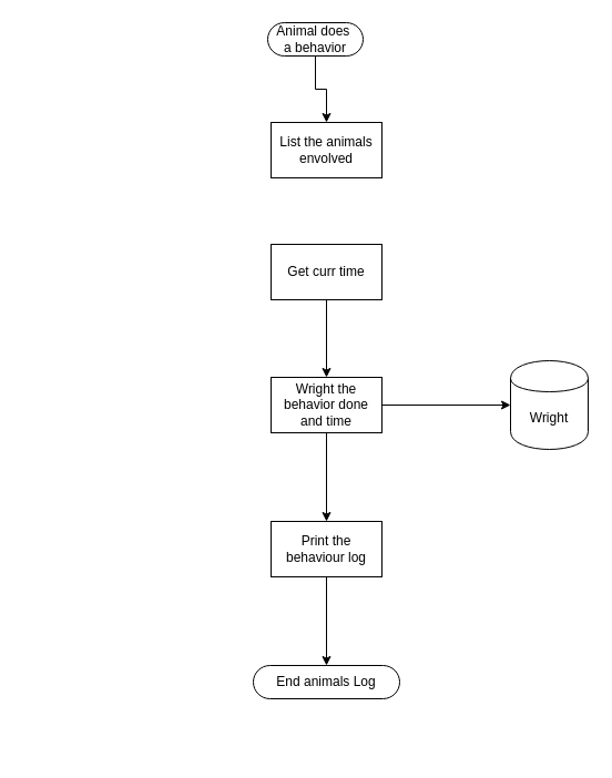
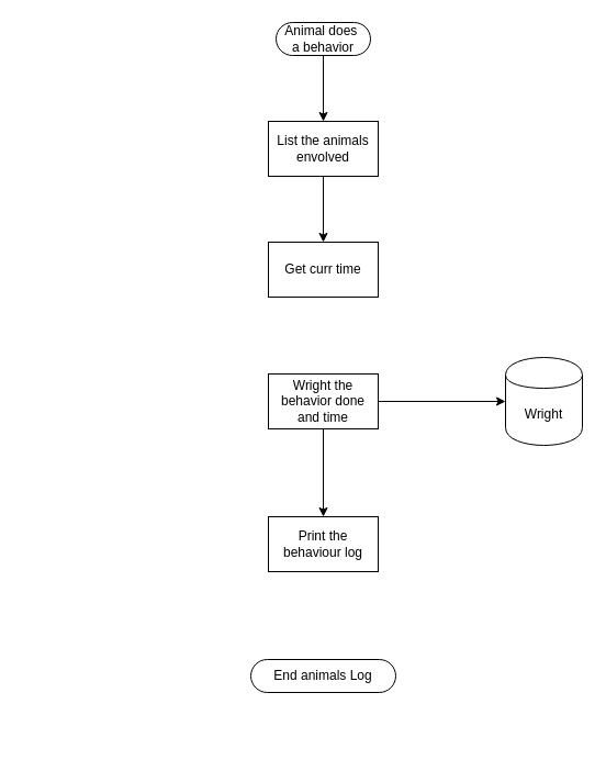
  <mxCell id="0" />
  <mxCell id="1" parent="0" />
  <mxCell id="2" style="edgeStyle=orthogonalEdgeStyle;rounded=0;orthogonalLoop=1;jettySize=auto;html=1;entryX=0.5;entryY=0.5;entryDx=0;entryDy=-15;entryPerimeter=0;" parent="1" edge="1"><mxGeometry relative="1" as="geometry"><mxPoint x="294" y="500" as="targetPoint" /></mxGeometry></mxCell>
  <mxCell id="3" style="edgeStyle=orthogonalEdgeStyle;rounded=0;orthogonalLoop=1;jettySize=auto;html=1;" edge="1" parent="1"><mxGeometry relative="1" as="geometry"><mxPoint x="20" y="680" as="sourcePoint" /></mxGeometry></mxCell>
  <mxCell id="4" style="edgeStyle=orthogonalEdgeStyle;rounded=0;orthogonalLoop=1;jettySize=auto;html=1;" edge="1" parent="1" source="5" target="7"><mxGeometry relative="1" as="geometry" /></mxCell>
- <mxCell id="5" value="&lt;div&gt;Animal does&amp;nbsp;&lt;/div&gt;&lt;div&gt;a behavior&lt;/div&gt;" style="html=1;dashed=0;whiteSpace=wrap;shape=mxgraph.dfd.start" vertex="1" parent="1"><mxGeometry x="241" y="20" width="86" height="30" as="geometry" /></mxCell>
+ <mxCell id="5" value="&lt;div&gt;Animal does&amp;nbsp;&lt;/div&gt;&lt;div&gt;a behavior&lt;/div&gt;" style="html=1;dashed=0;whiteSpace=wrap;shape=mxgraph.dfd.start" vertex="1" parent="1"><mxGeometry x="251" y="20" width="86" height="30" as="geometry" /></mxCell>
+ <mxCell id="6" style="edgeStyle=orthogonalEdgeStyle;rounded=0;orthogonalLoop=1;jettySize=auto;html=1;entryX=0.5;entryY=0;entryDx=0;entryDy=0;" edge="1" parent="1" source="7" target="14"><mxGeometry relative="1" as="geometry" /></mxCell>
  <mxCell id="7" value="List the animals envolved" style="html=1;dashed=0;whiteSpace=wrap;" vertex="1" parent="1"><mxGeometry x="244" y="110" width="100" height="50" as="geometry" /></mxCell>
  <mxCell id="8" style="edgeStyle=orthogonalEdgeStyle;rounded=0;orthogonalLoop=1;jettySize=auto;html=1;" edge="1" parent="1" source="10" target="11"><mxGeometry relative="1" as="geometry" /></mxCell>
  <mxCell id="9" style="edgeStyle=orthogonalEdgeStyle;rounded=0;orthogonalLoop=1;jettySize=auto;html=1;" edge="1" parent="1" source="10" target="12"><mxGeometry relative="1" as="geometry" /></mxCell>
  <mxCell id="10" value="Wright the behavior done and time" style="html=1;dashed=0;whiteSpace=wrap;" vertex="1" parent="1"><mxGeometry x="244" y="340" width="100" height="50" as="geometry" /></mxCell>
  <mxCell id="11" value="Wright" style="shape=cylinder;whiteSpace=wrap;html=1;boundedLbl=1;backgroundOutline=1;" vertex="1" parent="1"><mxGeometry x="460" y="325" width="70" height="80" as="geometry" /></mxCell>
  <mxCell id="12" value="Print the behaviour log" style="html=1;dashed=0;whiteSpace=wrap;" vertex="1" parent="1"><mxGeometry x="244" y="470" width="100" height="50" as="geometry" /></mxCell>
- <mxCell id="13" style="edgeStyle=orthogonalEdgeStyle;rounded=0;orthogonalLoop=1;jettySize=auto;html=1;" edge="1" parent="1" source="14" target="10"><mxGeometry relative="1" as="geometry" /></mxCell>
  <mxCell id="14" value="Get curr time" style="html=1;dashed=0;whiteSpace=wrap;" vertex="1" parent="1"><mxGeometry x="244" y="220" width="100" height="50" as="geometry" /></mxCell>
  <mxCell id="15" value="End animals Log" style="html=1;dashed=0;whiteSpace=wrap;shape=mxgraph.dfd.start" vertex="1" parent="1"><mxGeometry x="228" y="600" width="132" height="30" as="geometry" /></mxCell>
- <mxCell id="16" style="edgeStyle=orthogonalEdgeStyle;rounded=0;orthogonalLoop=1;jettySize=auto;html=1;entryX=0.5;entryY=0.5;entryDx=0;entryDy=-15;entryPerimeter=0;" edge="1" parent="1" source="12" target="15"><mxGeometry relative="1" as="geometry" /></mxCell>
